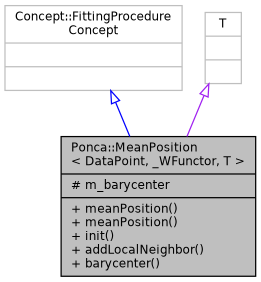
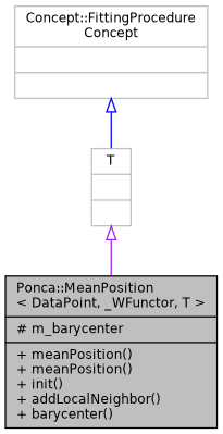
  digraph {
    node [color=grey75 fontname=Helvetica fontsize=10 shape=record]
    edge [arrowtail=onormal dir=back fontname=Helvetica fontsize=10 labelfontname=Helvetica labelfontsize=10 style=solid]
    n1 [color=black fillcolor=grey75 fontcolor=black height=0.2 label="{Ponca::MeanPosition\l\< DataPoint, _WFunctor, T \>\n|# m_barycenter\l|+ meanPosition()\l+ meanPosition()\l+ init()\l+ addLocalNeighbor()\l+ barycenter()\l}" style=filled width=0.4]
    n2 [height=0.2 label="{Concept::FittingProcedure\lConcept\n||}" width=0.4]
    n3 [height=0.2 label="{T\n||}" width=0.4]
-   n2 -> n1 [color=blue]
+   n2 -> n3 [color=blue]
    n3 -> n1 [color=purple]
  }
